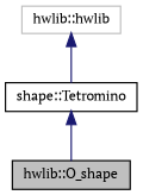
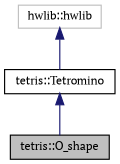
  digraph {
    fontname="PT Serif"
    node [color=black fillcolor=white fontname="PT Serif" fontsize=10 shape=record style=filled]
    edge [color=midnightblue dir=back fontname="PT Serif" fontsize=10 labelfontname=Helvetica labelfontsize=10 style=solid]
-   n1 [fillcolor=grey75 fontcolor=black height=0.2 label="hwlib::O_shape" width=0.4]
-   n2 [height=0.2 label="shape::Tetromino" width=0.4]
+   n1 [fillcolor=grey75 fontcolor=black height=0.2 label="tetris::O_shape" width=0.4]
+   n2 [height=0.2 label="tetris::Tetromino" width=0.4]
    n3 [color=grey75 height=0.2 label="hwlib::hwlib" width=0.4]
    n2 -> n1
    n3 -> n2
  }
